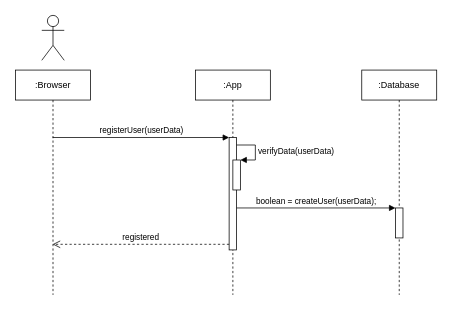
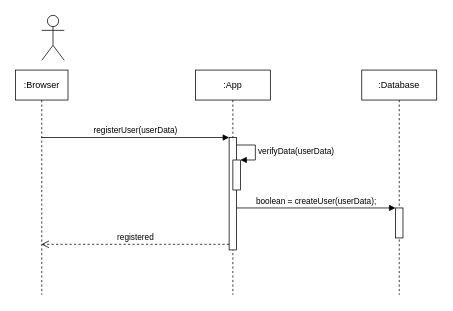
  <mxCell id="0" />
  <mxCell id="1" parent="0" />
  <mxCell id="2" value=":App" style="shape=umlLifeline;perimeter=lifelinePerimeter;whiteSpace=wrap;html=1;container=1;collapsible=0;recursiveResize=0;outlineConnect=0;" vertex="1" parent="1"><mxGeometry x="260" y="93" width="100" height="300" as="geometry" /></mxCell>
  <mxCell id="3" value="" style="html=1;points=[];perimeter=orthogonalPerimeter;" vertex="1" parent="2"><mxGeometry x="45" y="90" width="10" height="150" as="geometry" /></mxCell>
  <mxCell id="4" value="" style="html=1;points=[];perimeter=orthogonalPerimeter;" vertex="1" parent="2"><mxGeometry x="50" y="120" width="10" height="40" as="geometry" /></mxCell>
  <mxCell id="5" value="verifyData(&lt;span style=&quot;text-align: center&quot;&gt;userData&lt;/span&gt;)" style="edgeStyle=orthogonalEdgeStyle;html=1;align=left;spacingLeft=2;endArrow=block;rounded=0;entryX=1;entryY=0;" edge="1" target="4" parent="2"><mxGeometry relative="1" as="geometry"><mxPoint x="55" y="100" as="sourcePoint" /><Array as="points"><mxPoint x="80" y="100" /></Array></mxGeometry></mxCell>
  <mxCell id="6" value=":Database" style="shape=umlLifeline;perimeter=lifelinePerimeter;whiteSpace=wrap;html=1;container=1;collapsible=0;recursiveResize=0;outlineConnect=0;" vertex="1" parent="1"><mxGeometry x="482" y="93" width="100" height="300" as="geometry" /></mxCell>
  <mxCell id="7" value="" style="html=1;points=[];perimeter=orthogonalPerimeter;" vertex="1" parent="6"><mxGeometry x="45" y="184" width="10" height="40" as="geometry" /></mxCell>
- <mxCell id="8" value=":Browser" style="shape=umlLifeline;perimeter=lifelinePerimeter;whiteSpace=wrap;html=1;container=1;collapsible=0;recursiveResize=0;outlineConnect=0;" vertex="1" parent="1"><mxGeometry x="20" y="93" width="100" height="300" as="geometry" /></mxCell>
+ <mxCell id="8" value=":Browser" style="shape=umlLifeline;perimeter=lifelinePerimeter;whiteSpace=wrap;html=1;container=1;collapsible=0;recursiveResize=0;outlineConnect=0;" vertex="1" parent="1"><mxGeometry x="20" y="93" width="70" height="300" as="geometry" /></mxCell>
  <mxCell id="9" value="" style="shape=umlActor;verticalLabelPosition=bottom;labelBackgroundColor=#ffffff;verticalAlign=top;html=1;" vertex="1" parent="1"><mxGeometry x="55" y="20" width="30" height="60" as="geometry" /></mxCell>
  <mxCell id="10" value="registerUser(userData)" style="html=1;verticalAlign=bottom;endArrow=block;entryX=0;entryY=0;" edge="1" target="3" parent="1" source="8"><mxGeometry relative="1" as="geometry"><mxPoint x="160" y="183" as="sourcePoint" /></mxGeometry></mxCell>
  <mxCell id="11" value="registered" style="html=1;verticalAlign=bottom;endArrow=open;dashed=1;endSize=8;exitX=0;exitY=0.95;" edge="1" source="3" parent="1" target="8"><mxGeometry relative="1" as="geometry"><mxPoint x="160" y="259" as="targetPoint" /></mxGeometry></mxCell>
  <mxCell id="12" value="boolean = createUser(userData);" style="html=1;verticalAlign=bottom;endArrow=block;entryX=0;entryY=0;" edge="1" target="7" parent="1" source="3"><mxGeometry relative="1" as="geometry"><mxPoint x="430" y="253" as="sourcePoint" /></mxGeometry></mxCell>
